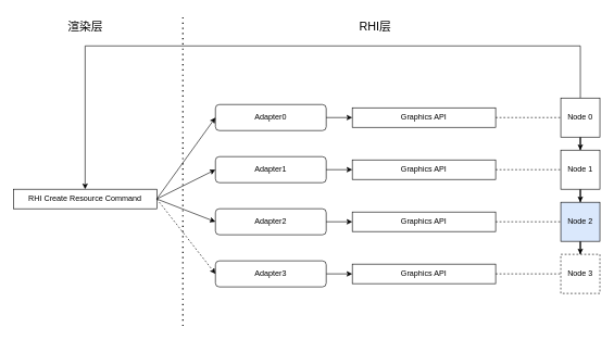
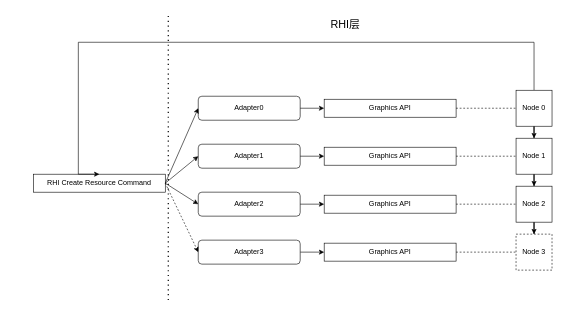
  <mxCell id="0" />
  <mxCell id="1" parent="0" />
  <mxCell id="2" value="" style="endArrow=none;dashed=1;html=1;dashPattern=1 3;strokeWidth=2;rounded=0;" parent="1" edge="1"><mxGeometry width="50" height="50" relative="1" as="geometry"><mxPoint x="280" y="500" as="sourcePoint" /><mxPoint x="280" y="20" as="targetPoint" /></mxGeometry></mxCell>
- <mxCell id="3" value="RHI Create Resource Command" style="rounded=0;whiteSpace=wrap;html=1;" parent="1" vertex="1"><mxGeometry x="20" y="290" width="220" height="30" as="geometry" /></mxCell>
+ <mxCell id="3" value="RHI Create Resource Command" style="rounded=0;whiteSpace=wrap;html=1;" parent="1" vertex="1"><mxGeometry x="55" y="290" width="220" height="30" as="geometry" /></mxCell>
  <mxCell id="4" value="Adapter0" style="rounded=1;whiteSpace=wrap;html=1;" parent="1" vertex="1"><mxGeometry x="330" y="160" width="170" height="40" as="geometry" /></mxCell>
  <mxCell id="5" value="Adapter1" style="rounded=1;whiteSpace=wrap;html=1;" parent="1" vertex="1"><mxGeometry x="330" y="240" width="170" height="40" as="geometry" /></mxCell>
  <mxCell id="6" value="Adapter2" style="rounded=1;whiteSpace=wrap;html=1;" parent="1" vertex="1"><mxGeometry x="330" y="320" width="170" height="40" as="geometry" /></mxCell>
  <mxCell id="7" style="edgeStyle=orthogonalEdgeStyle;rounded=0;orthogonalLoop=1;jettySize=auto;html=1;entryX=0;entryY=0.5;entryDx=0;entryDy=0;" parent="1" source="8" target="12" edge="1"><mxGeometry relative="1" as="geometry" /></mxCell>
  <mxCell id="8" value="Adapter3" style="rounded=1;whiteSpace=wrap;html=1;" parent="1" vertex="1"><mxGeometry x="330" y="400" width="170" height="40" as="geometry" /></mxCell>
  <mxCell id="9" value="Graphics API" style="rounded=0;whiteSpace=wrap;html=1;" parent="1" vertex="1"><mxGeometry x="540" y="165" width="220" height="30" as="geometry" /></mxCell>
  <mxCell id="10" value="Graphics API" style="rounded=0;whiteSpace=wrap;html=1;" parent="1" vertex="1"><mxGeometry x="540" y="245" width="220" height="30" as="geometry" /></mxCell>
  <mxCell id="11" value="Graphics API" style="rounded=0;whiteSpace=wrap;html=1;" parent="1" vertex="1"><mxGeometry x="540" y="325" width="220" height="30" as="geometry" /></mxCell>
  <mxCell id="12" value="Graphics API" style="rounded=0;whiteSpace=wrap;html=1;" parent="1" vertex="1"><mxGeometry x="540" y="405" width="220" height="30" as="geometry" /></mxCell>
  <mxCell id="13" value="" style="endArrow=classic;html=1;rounded=0;exitX=1;exitY=0.5;exitDx=0;exitDy=0;entryX=0;entryY=0.5;entryDx=0;entryDy=0;" parent="1" source="3" target="4" edge="1"><mxGeometry width="50" height="50" relative="1" as="geometry"><mxPoint x="60" y="260" as="sourcePoint" /><mxPoint x="110" y="210" as="targetPoint" /></mxGeometry></mxCell>
  <mxCell id="14" value="" style="endArrow=classic;html=1;rounded=0;exitX=1;exitY=0.5;exitDx=0;exitDy=0;entryX=0;entryY=0.5;entryDx=0;entryDy=0;" parent="1" source="3" target="5" edge="1"><mxGeometry width="50" height="50" relative="1" as="geometry"><mxPoint x="210" y="420" as="sourcePoint" /><mxPoint x="260" y="370" as="targetPoint" /></mxGeometry></mxCell>
  <mxCell id="15" value="" style="endArrow=classic;html=1;rounded=0;exitX=1;exitY=0.5;exitDx=0;exitDy=0;entryX=0;entryY=0.5;entryDx=0;entryDy=0;" parent="1" source="3" target="6" edge="1"><mxGeometry width="50" height="50" relative="1" as="geometry"><mxPoint x="250" y="460" as="sourcePoint" /><mxPoint x="300" y="410" as="targetPoint" /></mxGeometry></mxCell>
  <mxCell id="16" value="" style="endArrow=classic;html=1;rounded=0;exitX=1;exitY=0.5;exitDx=0;exitDy=0;entryX=0;entryY=0.5;entryDx=0;entryDy=0;dashed=1;" parent="1" source="3" target="8" edge="1"><mxGeometry width="50" height="50" relative="1" as="geometry"><mxPoint x="240" y="470" as="sourcePoint" /><mxPoint x="290" y="420" as="targetPoint" /></mxGeometry></mxCell>
  <mxCell id="17" value="" style="endArrow=classic;html=1;rounded=0;exitX=1;exitY=0.5;exitDx=0;exitDy=0;entryX=0;entryY=0.5;entryDx=0;entryDy=0;" parent="1" source="4" target="9" edge="1"><mxGeometry width="50" height="50" relative="1" as="geometry"><mxPoint x="530" y="160" as="sourcePoint" /><mxPoint x="580" y="110" as="targetPoint" /></mxGeometry></mxCell>
  <mxCell id="18" value="" style="endArrow=classic;html=1;rounded=0;exitX=1;exitY=0.5;exitDx=0;exitDy=0;entryX=0;entryY=0.5;entryDx=0;entryDy=0;" parent="1" source="5" target="10" edge="1"><mxGeometry width="50" height="50" relative="1" as="geometry"><mxPoint x="540" y="230" as="sourcePoint" /><mxPoint x="590" y="180" as="targetPoint" /></mxGeometry></mxCell>
  <mxCell id="19" value="" style="endArrow=classic;html=1;rounded=0;exitX=1;exitY=0.5;exitDx=0;exitDy=0;entryX=0;entryY=0.5;entryDx=0;entryDy=0;" parent="1" source="6" target="11" edge="1"><mxGeometry width="50" height="50" relative="1" as="geometry"><mxPoint x="640" y="530" as="sourcePoint" /><mxPoint x="690" y="480" as="targetPoint" /></mxGeometry></mxCell>
- <mxCell id="20" value="&lt;font style=&quot;font-size: 18px;&quot;&gt;渲染层&lt;/font&gt;" style="text;html=1;align=center;verticalAlign=middle;resizable=0;points=[];autosize=1;strokeColor=none;fillColor=none;" parent="1" vertex="1"><mxGeometry x="90" y="20" width="80" height="40" as="geometry" /></mxCell>
  <mxCell id="21" value="&lt;font style=&quot;font-size: 18px;&quot;&gt;RHI层&lt;/font&gt;" style="text;html=1;align=center;verticalAlign=middle;resizable=0;points=[];autosize=1;strokeColor=none;fillColor=none;" parent="1" vertex="1"><mxGeometry x="540" y="20" width="70" height="40" as="geometry" /></mxCell>
  <mxCell id="22" style="edgeStyle=orthogonalEdgeStyle;rounded=0;orthogonalLoop=1;jettySize=auto;html=1;entryX=0.5;entryY=0;entryDx=0;entryDy=0;" edge="1" parent="1" source="24" target="3"><mxGeometry relative="1" as="geometry"><Array as="points"><mxPoint x="890" y="70" /><mxPoint x="130" y="70" /></Array></mxGeometry></mxCell>
  <mxCell id="23" style="edgeStyle=orthogonalEdgeStyle;rounded=0;orthogonalLoop=1;jettySize=auto;html=1;entryX=0.5;entryY=0;entryDx=0;entryDy=0;" edge="1" parent="1" source="24" target="26"><mxGeometry relative="1" as="geometry" /></mxCell>
  <mxCell id="24" value="Node 0" style="rounded=0;whiteSpace=wrap;html=1;" vertex="1" parent="1"><mxGeometry x="860" y="150" width="60" height="60" as="geometry" /></mxCell>
  <mxCell id="25" style="edgeStyle=orthogonalEdgeStyle;rounded=0;orthogonalLoop=1;jettySize=auto;html=1;entryX=0.5;entryY=0;entryDx=0;entryDy=0;" edge="1" parent="1" source="26" target="28"><mxGeometry relative="1" as="geometry" /></mxCell>
  <mxCell id="26" value="Node 1" style="rounded=0;whiteSpace=wrap;html=1;" vertex="1" parent="1"><mxGeometry x="860" y="230" width="60" height="60" as="geometry" /></mxCell>
  <mxCell id="27" style="edgeStyle=orthogonalEdgeStyle;rounded=0;orthogonalLoop=1;jettySize=auto;html=1;entryX=0.5;entryY=0;entryDx=0;entryDy=0;" edge="1" parent="1" source="28" target="29"><mxGeometry relative="1" as="geometry" /></mxCell>
- <mxCell id="28" value="Node 2" style="rounded=0;whiteSpace=wrap;html=1;fillColor=#dae8fc;" vertex="1" parent="1"><mxGeometry x="860" y="310" width="60" height="60" as="geometry" /></mxCell>
+ <mxCell id="28" value="Node 2" style="rounded=0;whiteSpace=wrap;html=1;" vertex="1" parent="1"><mxGeometry x="860" y="310" width="60" height="60" as="geometry" /></mxCell>
  <mxCell id="29" value="Node 3" style="rounded=0;whiteSpace=wrap;html=1;dashed=1;" vertex="1" parent="1"><mxGeometry x="860" y="390" width="60" height="60" as="geometry" /></mxCell>
  <mxCell id="30" value="" style="endArrow=none;dashed=1;html=1;rounded=0;exitX=1;exitY=0.5;exitDx=0;exitDy=0;entryX=0;entryY=0.5;entryDx=0;entryDy=0;" edge="1" parent="1" source="9" target="24"><mxGeometry width="50" height="50" relative="1" as="geometry"><mxPoint x="970" y="170" as="sourcePoint" /><mxPoint x="1020" y="120" as="targetPoint" /></mxGeometry></mxCell>
  <mxCell id="31" value="" style="endArrow=none;dashed=1;html=1;rounded=0;exitX=1;exitY=0.5;exitDx=0;exitDy=0;entryX=0;entryY=0.5;entryDx=0;entryDy=0;" edge="1" parent="1" source="12" target="29"><mxGeometry width="50" height="50" relative="1" as="geometry"><mxPoint x="770" y="400" as="sourcePoint" /><mxPoint x="820" y="350" as="targetPoint" /></mxGeometry></mxCell>
  <mxCell id="32" value="" style="endArrow=none;dashed=1;html=1;rounded=0;exitX=1;exitY=0.5;exitDx=0;exitDy=0;entryX=0;entryY=0.5;entryDx=0;entryDy=0;" edge="1" parent="1" source="11" target="28"><mxGeometry width="50" height="50" relative="1" as="geometry"><mxPoint x="780" y="320" as="sourcePoint" /><mxPoint x="830" y="270" as="targetPoint" /></mxGeometry></mxCell>
  <mxCell id="33" value="" style="endArrow=none;dashed=1;html=1;rounded=0;exitX=1;exitY=0.5;exitDx=0;exitDy=0;entryX=0;entryY=0.5;entryDx=0;entryDy=0;" edge="1" parent="1" source="10" target="26"><mxGeometry width="50" height="50" relative="1" as="geometry"><mxPoint x="770" y="260" as="sourcePoint" /><mxPoint x="820" y="210" as="targetPoint" /></mxGeometry></mxCell>
